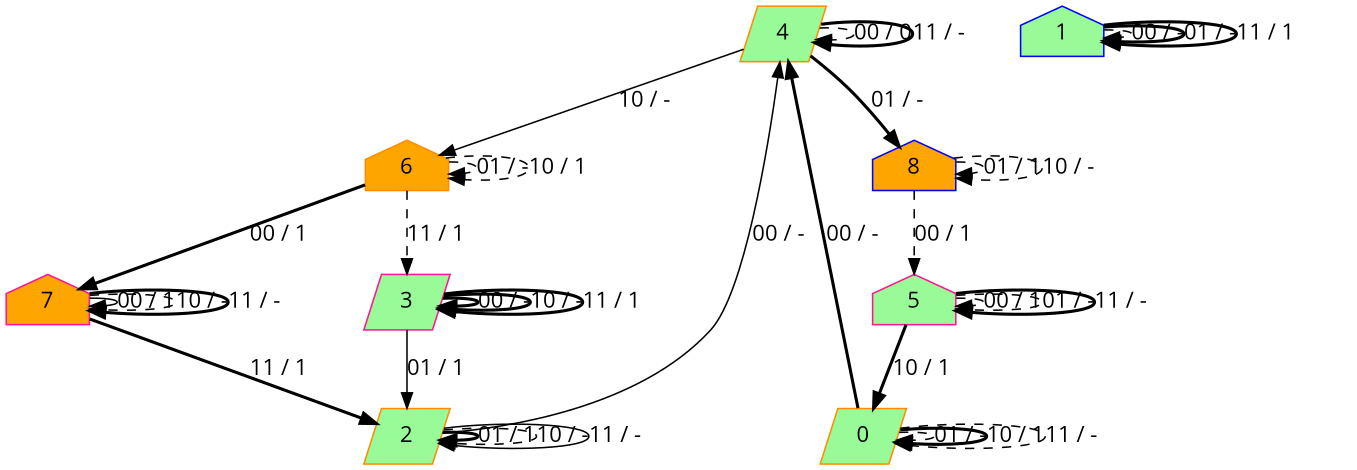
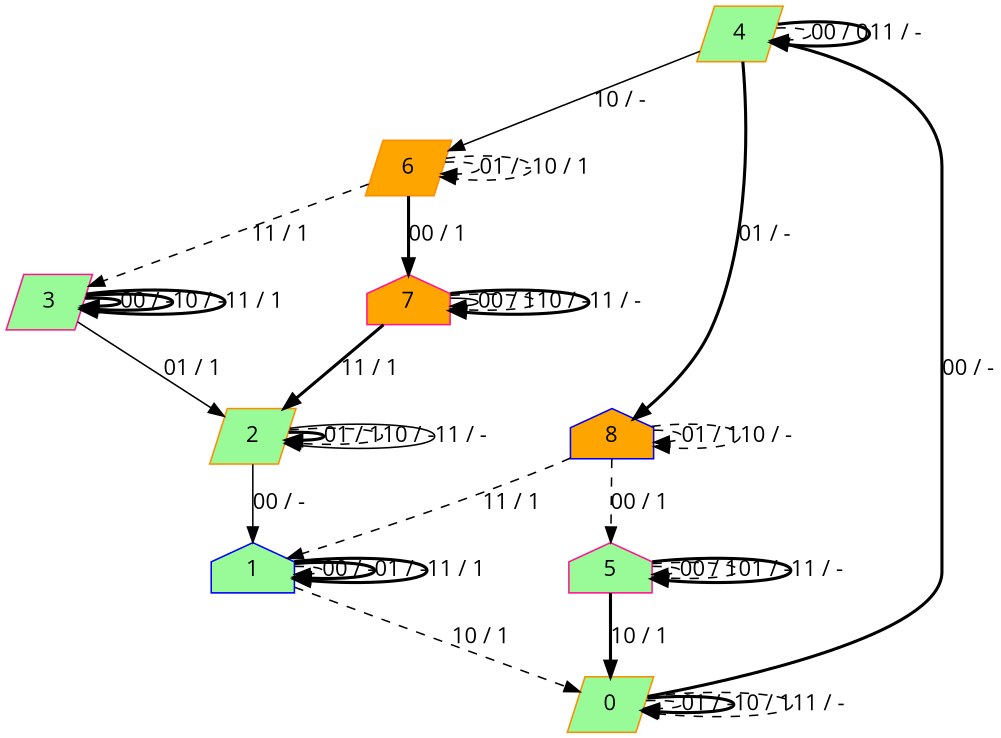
  digraph {
    fontname="Open Sans"
    node [color=darkorange fillcolor=palegreen fontname="Open Sans" shape=house style=filled]
    edge [fontname="Open Sans" style=dashed]
    4 [shape=parallelogram]
-   6 [fillcolor=orange]
+   6 [fillcolor=orange shape=parallelogram]
    8 [color=blue fillcolor=orange]
    3 [color=deeppink shape=parallelogram]
    7 [color=deeppink fillcolor=orange]
    1 [color=blue]
    5 [color=deeppink]
    0 [shape=parallelogram]
    2 [shape=parallelogram]
    4 -> 4 [label="00 / 0"]
    4 -> 4 [label="11 / -" style=bold]
    4 -> 6 [label="10 / -" style=solid]
    4 -> 8 [label="01 / -" style=bold]
    6 -> 6 [label="01 / -"]
    6 -> 6 [label="10 / 1"]
    6 -> 3 [label="11 / 1"]
    6 -> 7 [label="00 / 1" style=bold]
    8 -> 8 [label="01 / 1"]
    8 -> 8 [label="10 / -"]
+   8 -> 1 [label="11 / 1"]
    8 -> 5 [label="00 / 1"]
    3 -> 3 [label="00 / -" style=bold]
    3 -> 3 [label="10 / -" style=bold]
    3 -> 3 [label="11 / 1" style=bold]
    3 -> 2 [label="01 / 1" style=solid]
    7 -> 7 [label="00 / 1" style=solid]
    7 -> 7 [label="10 / -"]
    7 -> 7 [label="11 / -" style=bold]
    7 -> 2 [label="11 / 1" style=bold]
    1 -> 1 [label="00 / -"]
    1 -> 1 [label="01 / -" style=bold]
    1 -> 1 [label="11 / 1" style=bold]
+   1 -> 0 [label="10 / 1"]
    5 -> 5 [label="00 / 1"]
    5 -> 5 [label="01 / -"]
    5 -> 5 [label="11 / -" style=bold]
    5 -> 0 [label="10 / 1" style=bold]
    0 -> 4 [label="00 / -" style=bold]
    0 -> 0 [label="01 / -"]
    0 -> 0 [label="10 / 1" style=bold]
    0 -> 0 [label="11 / -"]
-   2 -> 4 [label="00 / -" style=solid]
+   2 -> 1 [label="00 / -" style=solid]
    2 -> 2 [label="01 / 1" style=bold]
    2 -> 2 [label="10 / -"]
    2 -> 2 [label="11 / -" style=solid]
  }
